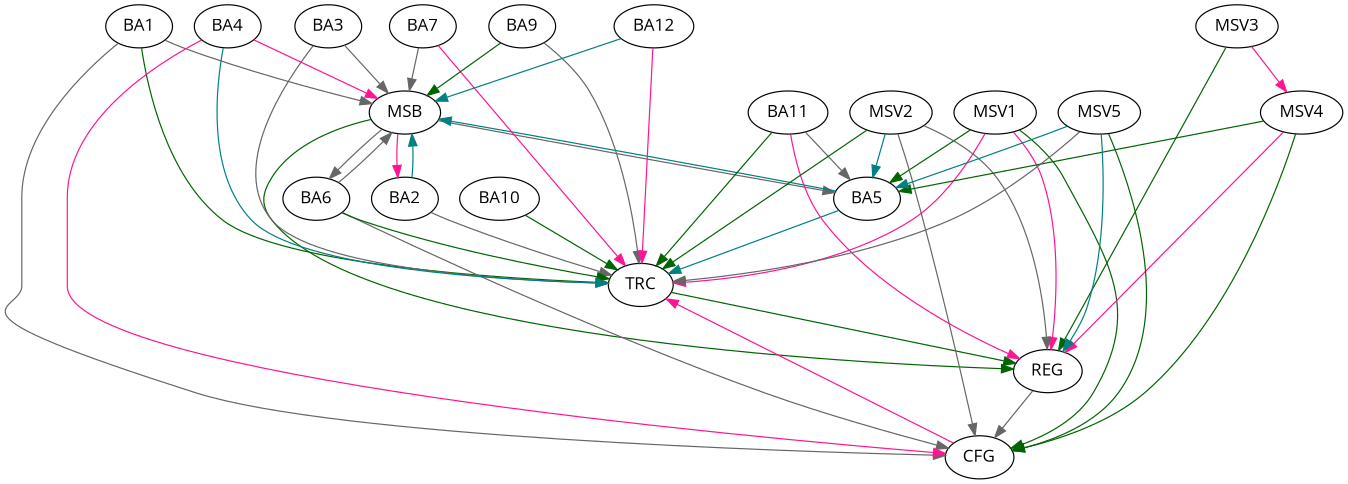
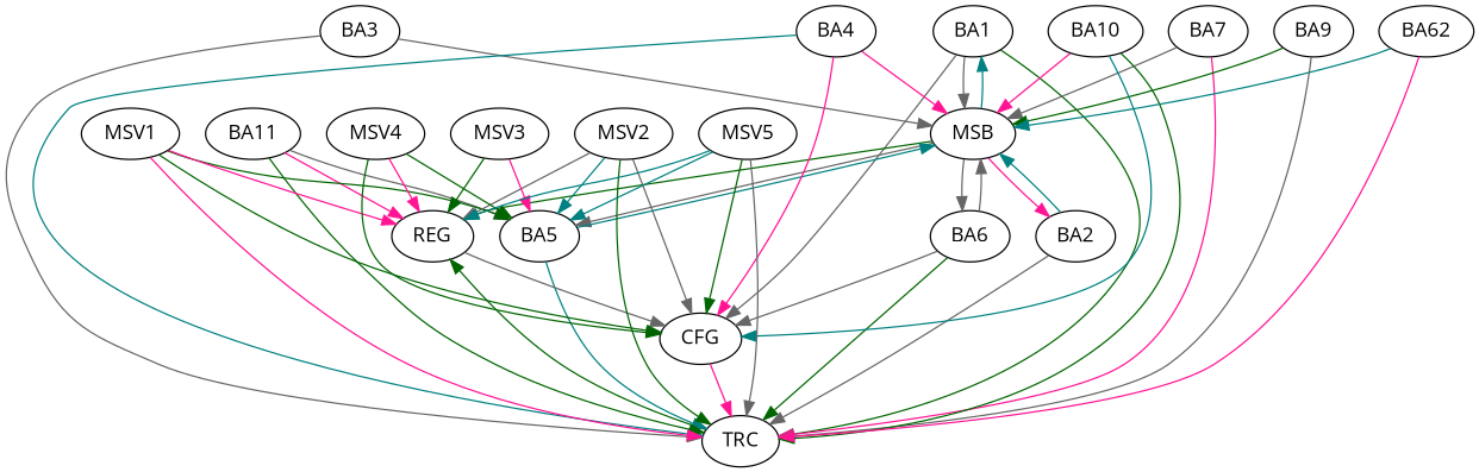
  strict digraph {
    fontname="Open Sans"
    node [fontname="Open Sans"]
    edge [color=gray40 fontname="Open Sans"]
    n1 [label=BA1]
    n2 [label=MSB]
    n3 [label=CFG]
    n4 [label=TRC]
    n5 [label=BA2]
    n6 [label=BA5]
    n7 [label=BA6]
    n8 [label=REG]
    n9 [label=BA3]
    n10 [label=BA4]
    n11 [label=BA7]
    n12 [label=BA9]
    n13 [label=BA10]
    n14 [label=BA11]
-   n15 [label=BA12]
+   n15 [label=BA62]
    n16 [label=MSV1]
    n17 [label=MSV2]
    n18 [label=MSV3]
    n19 [label=MSV4]
    n20 [label=MSV5]
    n1 -> n2
    n1 -> n3
    n1 -> n4 [color=darkgreen]
+   n2 -> n1 [color=teal]
    n2 -> n5 [color=deeppink]
    n2 -> n6
    n2 -> n7
    n2 -> n8 [color=darkgreen]
    n3 -> n4 [color=deeppink]
    n4 -> n8 [color=darkgreen]
    n5 -> n2 [color=teal]
    n5 -> n4
    n6 -> n2 [color=teal]
    n6 -> n4 [color=teal]
    n7 -> n2
    n7 -> n3
    n7 -> n4 [color=darkgreen]
    n8 -> n3
    n9 -> n2
    n9 -> n4
    n10 -> n2 [color=deeppink]
    n10 -> n3 [color=deeppink]
    n10 -> n4 [color=teal]
    n11 -> n2
    n11 -> n4 [color=deeppink]
    n12 -> n2 [color=darkgreen]
    n12 -> n4
+   n13 -> n2 [color=deeppink]
+   n13 -> n3 [color=teal]
    n13 -> n4 [color=darkgreen]
    n14 -> n4 [color=darkgreen]
    n14 -> n6
    n14 -> n8 [color=deeppink]
    n15 -> n2 [color=teal]
    n15 -> n4 [color=deeppink]
    n16 -> n3 [color=darkgreen]
    n16 -> n4 [color=deeppink]
    n16 -> n6 [color=darkgreen]
    n16 -> n8 [color=deeppink]
    n17 -> n3
    n17 -> n4 [color=darkgreen]
    n17 -> n6 [color=teal]
    n17 -> n8
-   n18 -> n19 [color=deeppink]
+   n18 -> n6 [color=deeppink]
    n18 -> n8 [color=darkgreen]
    n19 -> n3 [color=darkgreen]
    n19 -> n6 [color=darkgreen]
    n19 -> n8 [color=deeppink]
    n20 -> n3 [color=darkgreen]
    n20 -> n4
    n20 -> n6 [color=teal]
    n20 -> n8 [color=teal]
  }
